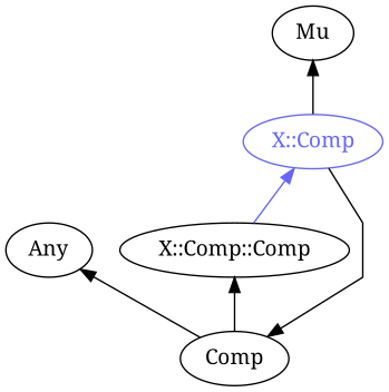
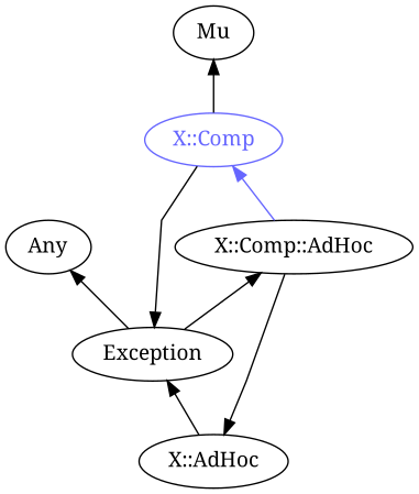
  digraph {
    bgcolor="#FFFFFF"
    fontname="Noto Serif"
    rankdir=BT
    splines=polyline
    node [color="#000000" fontcolor="#000000" fontname="Noto Serif"]
    edge [color="#000000" fontname="Noto Serif"]
-   Exception [label=Comp]
+   "X::AdHoc"
+   Exception
    Any
-   "X::Comp::AdHoc" [label="X::Comp::Comp"]
+   "X::Comp::AdHoc"
    "X::Comp" [color="#6666FF" fontcolor="#6666FF"]
    Mu
+   "X::AdHoc" -> Exception
    Exception -> Any
    Exception -> "X::Comp::AdHoc"
+   "X::Comp::AdHoc" -> "X::AdHoc"
    "X::Comp::AdHoc" -> "X::Comp" [color="#6666FF"]
    "X::Comp" -> Exception
    "X::Comp" -> Mu
  }
